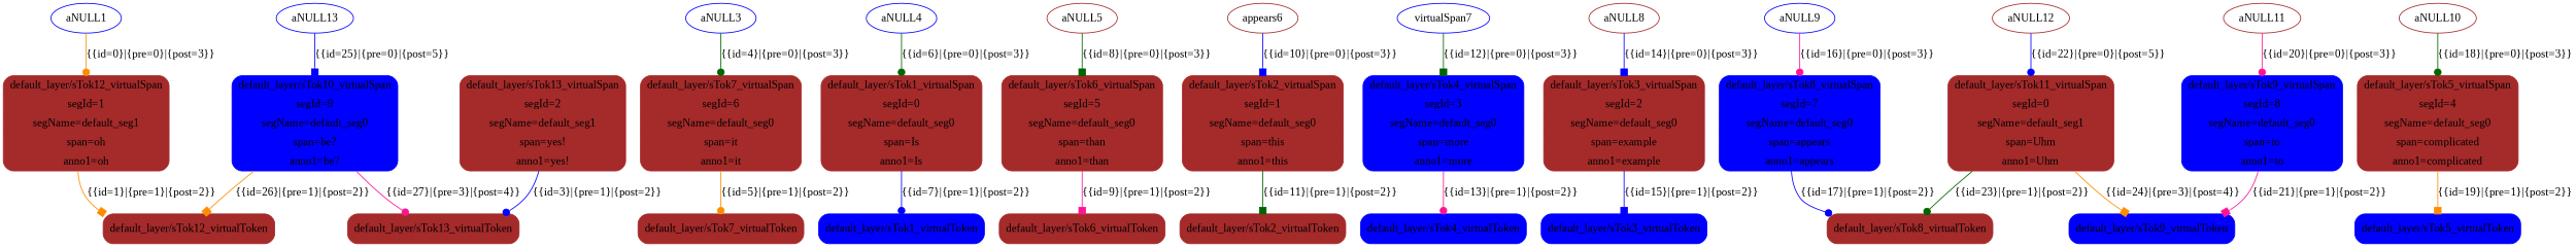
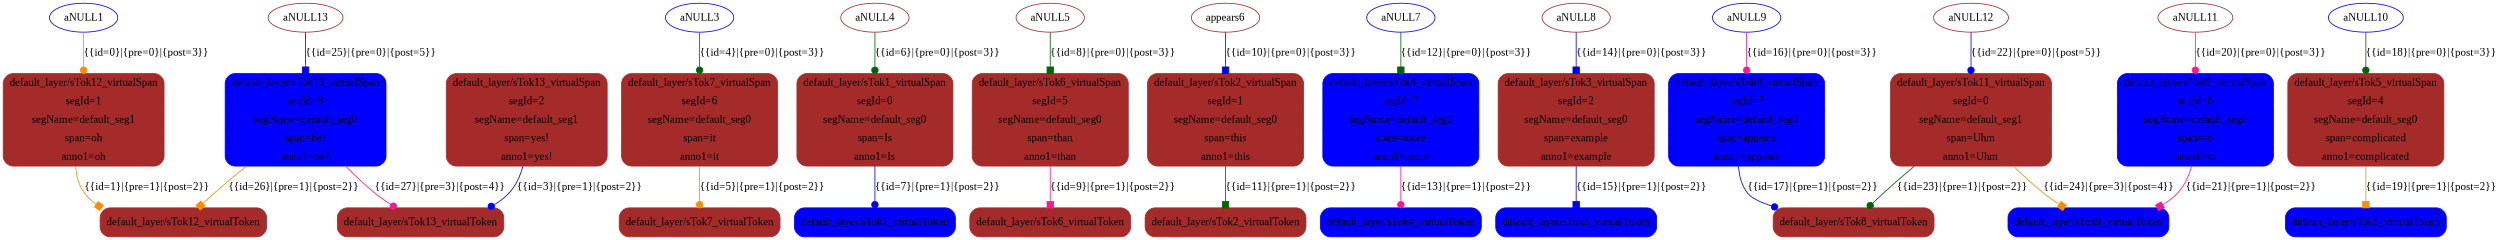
  digraph {
    fontname="Liberation Serif"
    ordering=out
    node [color=brown fontname="Liberation Serif" shape=Mrecord style=filled]
    edge [arrowhead=dot color=blue fontname="Liberation Serif"]
    aNULL1 [color=blue shape="" style=""]
    aNULL3 [color=blue shape="" style=""]
-   aNULL4 [color=blue shape="" style=""]
+   aNULL4 [shape="" style=""]
    aNULL5 [shape="" style=""]
    n5 [label=appears6 shape="" style=""]
-   aNULL7 [color=blue label=virtualSpan7 shape="" style=""]
+   aNULL7 [color=blue shape="" style=""]
    aNULL8 [shape="" style=""]
    aNULL9 [color=blue shape="" style=""]
-   aNULL10 [shape="" style=""]
+   aNULL10 [color=blue shape="" style=""]
    aNULL11 [shape="" style=""]
    aNULL12 [shape="" style=""]
-   aNULL13 [color=blue shape="" style=""]
+   aNULL13 [shape="" style=""]
    n13 [label="{{default_layer/sTok12_virtualSpan}|{segId=1}|{segName=default_seg1}|{span=oh}|{anno1=oh}}"]
    n14 [label="{{default_layer/sTok13_virtualSpan}|{segId=2}|{segName=default_seg1}|{span=yes!}|{anno1=yes!}}"]
    n15 [label="{{default_layer/sTok7_virtualSpan}|{segId=6}|{segName=default_seg0}|{span=it}|{anno1=it}}"]
    n16 [label="{{default_layer/sTok1_virtualSpan}|{segId=0}|{segName=default_seg0}|{span=Is}|{anno1=Is}}"]
    n17 [label="{{default_layer/sTok6_virtualSpan}|{segId=5}|{segName=default_seg0}|{span=than}|{anno1=than}}"]
    n18 [label="{{default_layer/sTok2_virtualSpan}|{segId=1}|{segName=default_seg0}|{span=this}|{anno1=this}}"]
    n19 [color=blue label="{{default_layer/sTok4_virtualSpan}|{segId=3}|{segName=default_seg0}|{span=more}|{anno1=more}}"]
    n20 [label="{{default_layer/sTok3_virtualSpan}|{segId=2}|{segName=default_seg0}|{span=example}|{anno1=example}}"]
    n21 [color=blue label="{{default_layer/sTok8_virtualSpan}|{segId=7}|{segName=default_seg0}|{span=appears}|{anno1=appears}}"]
    n22 [label="{{default_layer/sTok5_virtualSpan}|{segId=4}|{segName=default_seg0}|{span=complicated}|{anno1=complicated}}"]
    n23 [color=blue label="{{default_layer/sTok9_virtualSpan}|{segId=8}|{segName=default_seg0}|{span=to}|{anno1=to}}"]
    n24 [label="{{default_layer/sTok11_virtualSpan}|{segId=0}|{segName=default_seg1}|{span=Uhm}|{anno1=Uhm}}"]
    n25 [color=blue label="{{default_layer/sTok10_virtualSpan}|{segId=9}|{segName=default_seg0}|{span=be?}|{anno1=be?}}"]
    n26 [label="default_layer/sTok12_virtualToken"]
    n27 [label="default_layer/sTok13_virtualToken"]
    n28 [label="default_layer/sTok7_virtualToken"]
    n29 [color=blue label="default_layer/sTok1_virtualToken"]
    n30 [label="default_layer/sTok6_virtualToken"]
    n31 [label="default_layer/sTok2_virtualToken"]
    n32 [color=blue label="default_layer/sTok4_virtualToken"]
    n33 [color=blue label="default_layer/sTok3_virtualToken"]
    n34 [label="default_layer/sTok8_virtualToken"]
    n35 [color=blue label="default_layer/sTok5_virtualToken"]
    n36 [color=blue label="default_layer/sTok9_virtualToken"]
    subgraph sub_1 {
      rank=min
      aNULL1
      aNULL3
      aNULL4
      aNULL5
      n5
      aNULL7
      aNULL8
      aNULL9
      aNULL10
      aNULL11
      aNULL12
      aNULL13
    }
    subgraph sub_2 {
      rank=same
      n13
      n14
      n15
      n16
      n17
      n18
      n19
      n20
      n21
      n22
      n23
      n24
      n25
    }
    subgraph sub_3 {
      rank=max
      n26
      n27
      n28
      n29
      n30
      n31
      n32
      n33
      n34
      n35
      n36
    }
    aNULL1 -> n13 [color=darkorange label="{{id=0}|{pre=0}|{post=3}}"]
    aNULL3 -> n15 [color=darkgreen label="{{id=4}|{pre=0}|{post=3}}"]
    aNULL4 -> n16 [color=darkgreen label="{{id=6}|{pre=0}|{post=3}}"]
    aNULL5 -> n17 [arrowhead=box color=darkgreen label="{{id=8}|{pre=0}|{post=3}}"]
    n5 -> n18 [arrowhead=box label="{{id=10}|{pre=0}|{post=3}}"]
    aNULL7 -> n19 [arrowhead=box color=darkgreen label="{{id=12}|{pre=0}|{post=3}}"]
    aNULL8 -> n20 [arrowhead=box label="{{id=14}|{pre=0}|{post=3}}"]
    aNULL9 -> n21 [color=deeppink label="{{id=16}|{pre=0}|{post=3}}"]
    aNULL10 -> n22 [color=darkgreen label="{{id=18}|{pre=0}|{post=3}}"]
    aNULL11 -> n23 [color=deeppink label="{{id=20}|{pre=0}|{post=3}}"]
    aNULL12 -> n24 [label="{{id=22}|{pre=0}|{post=5}}"]
    aNULL13 -> n25 [arrowhead=box label="{{id=25}|{pre=0}|{post=5}}"]
    n13 -> n26 [arrowhead=box color=darkorange label="{{id=1}|{pre=1}|{post=2}}"]
    n14 -> n27 [label="{{id=3}|{pre=1}|{post=2}}"]
    n15 -> n28 [color=darkorange label="{{id=5}|{pre=1}|{post=2}}"]
    n16 -> n29 [label="{{id=7}|{pre=1}|{post=2}}"]
    n17 -> n30 [arrowhead=box color=deeppink label="{{id=9}|{pre=1}|{post=2}}"]
    n18 -> n31 [arrowhead=box color=darkgreen label="{{id=11}|{pre=1}|{post=2}}"]
    n19 -> n32 [color=deeppink label="{{id=13}|{pre=1}|{post=2}}"]
    n20 -> n33 [arrowhead=box label="{{id=15}|{pre=1}|{post=2}}"]
    n21 -> n34 [label="{{id=17}|{pre=1}|{post=2}}"]
    n22 -> n35 [arrowhead=box color=darkorange label="{{id=19}|{pre=1}|{post=2}}"]
    n23 -> n36 [arrowhead=box color=deeppink label="{{id=21}|{pre=1}|{post=2}}"]
    n24 -> n34 [color=darkgreen label="{{id=23}|{pre=1}|{post=2}}"]
    n24 -> n36 [arrowhead=box color=darkorange label="{{id=24}|{pre=3}|{post=4}}"]
    n25 -> n26 [arrowhead=box color=darkorange label="{{id=26}|{pre=1}|{post=2}}"]
    n25 -> n27 [color=deeppink label="{{id=27}|{pre=3}|{post=4}}"]
  }
